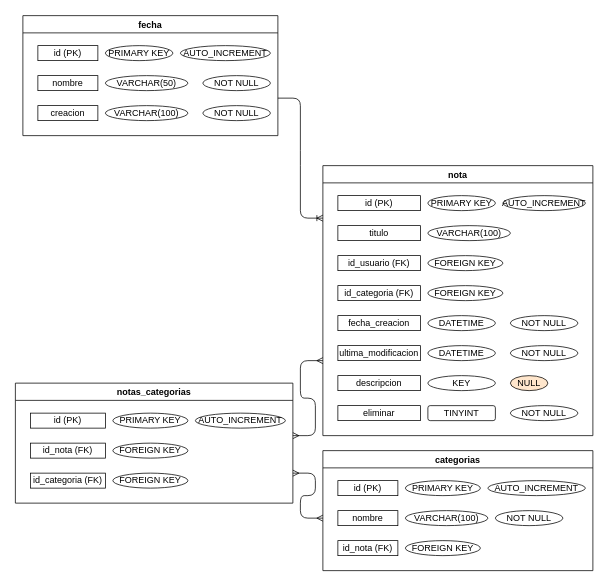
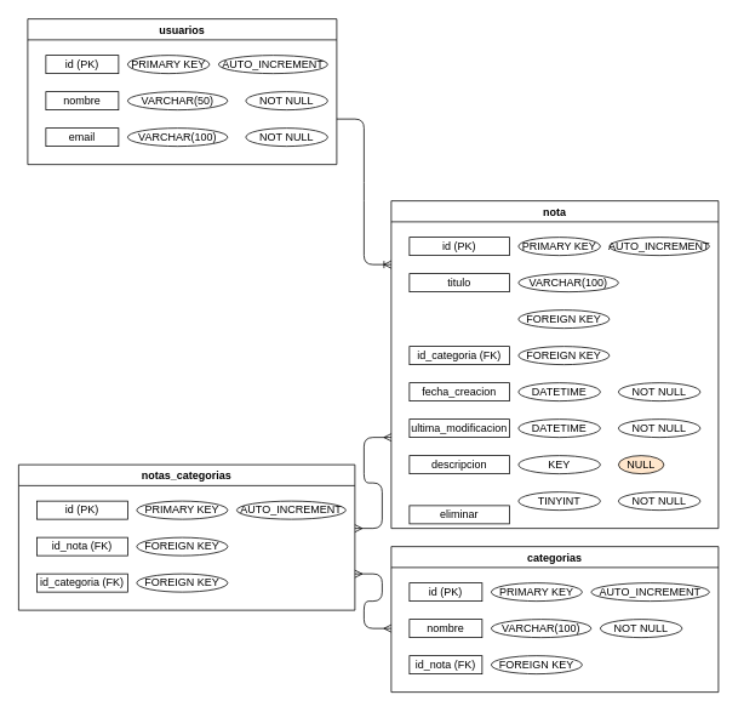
  <mxCell id="0" />
  <mxCell id="1" parent="0" />
- <mxCell id="2" value="fecha" style="swimlane;" vertex="1" parent="1"><mxGeometry x="30" y="20" width="340" height="160" as="geometry" /></mxCell>
+ <mxCell id="2" value="usuarios" style="swimlane;" vertex="1" parent="1"><mxGeometry x="30" y="20" width="340" height="160" as="geometry" /></mxCell>
  <mxCell id="3" value="id (PK)" style="rounded=0;whiteSpace=wrap;html=1;" vertex="1" parent="2"><mxGeometry x="20" y="40" width="80" height="20" as="geometry" /></mxCell>
  <mxCell id="4" value="nombre" style="rounded=0;whiteSpace=wrap;html=1;" vertex="1" parent="2"><mxGeometry x="20" y="80" width="80" height="20" as="geometry" /></mxCell>
- <mxCell id="5" value="creacion" style="rounded=0;whiteSpace=wrap;html=1;" vertex="1" parent="2"><mxGeometry x="20" y="120" width="80" height="20" as="geometry" /></mxCell>
+ <mxCell id="5" value="email" style="rounded=0;whiteSpace=wrap;html=1;" vertex="1" parent="2"><mxGeometry x="20" y="120" width="80" height="20" as="geometry" /></mxCell>
  <mxCell id="6" value="AUTO_INCREMENT" style="ellipse;whiteSpace=wrap;html=1;align=center;" vertex="1" parent="2"><mxGeometry x="210" y="40" width="120" height="20" as="geometry" /></mxCell>
  <mxCell id="7" value="VARCHAR(50)" style="ellipse;whiteSpace=wrap;html=1;align=center;" vertex="1" parent="2"><mxGeometry x="110" y="80" width="110" height="20" as="geometry" /></mxCell>
  <mxCell id="8" value="VARCHAR(100)" style="ellipse;whiteSpace=wrap;html=1;align=center;" vertex="1" parent="2"><mxGeometry x="110" y="120" width="110" height="20" as="geometry" /></mxCell>
  <mxCell id="9" value="NOT NULL" style="ellipse;whiteSpace=wrap;html=1;align=center;" vertex="1" parent="2"><mxGeometry x="240" y="80" width="90" height="20" as="geometry" /></mxCell>
  <mxCell id="10" value="NOT NULL" style="ellipse;whiteSpace=wrap;html=1;align=center;" vertex="1" parent="2"><mxGeometry x="240" y="120" width="90" height="20" as="geometry" /></mxCell>
  <mxCell id="11" value="PRIMARY KEY" style="ellipse;whiteSpace=wrap;html=1;align=center;" vertex="1" parent="2"><mxGeometry x="110" y="40" width="90" height="20" as="geometry" /></mxCell>
  <mxCell id="12" value="nota" style="swimlane;" vertex="1" parent="1"><mxGeometry x="430" y="220" width="360" height="360" as="geometry" /></mxCell>
  <mxCell id="13" value="id (PK)" style="rounded=0;whiteSpace=wrap;html=1;" vertex="1" parent="12"><mxGeometry x="20" y="40" width="110" height="20" as="geometry" /></mxCell>
  <mxCell id="14" value="titulo" style="rounded=0;whiteSpace=wrap;html=1;" vertex="1" parent="12"><mxGeometry x="20" y="80" width="110" height="20" as="geometry" /></mxCell>
- <mxCell id="15" value="id_usuario (FK)" style="rounded=0;whiteSpace=wrap;html=1;" vertex="1" parent="12"><mxGeometry x="20" y="120" width="110" height="20" as="geometry" /></mxCell>
  <mxCell id="16" value="id_categoria (FK)" style="rounded=0;whiteSpace=wrap;html=1;" vertex="1" parent="12"><mxGeometry x="20" y="160" width="110" height="20" as="geometry" /></mxCell>
  <mxCell id="17" value="fecha_creacion" style="rounded=0;whiteSpace=wrap;html=1;" vertex="1" parent="12"><mxGeometry x="20" y="200" width="110" height="20" as="geometry" /></mxCell>
  <mxCell id="18" value="ultima_modificacion" style="rounded=0;whiteSpace=wrap;html=1;" vertex="1" parent="12"><mxGeometry x="20" y="240" width="110" height="20" as="geometry" /></mxCell>
  <mxCell id="19" value="descripcion" style="rounded=0;whiteSpace=wrap;html=1;" vertex="1" parent="12"><mxGeometry x="20" y="280" width="110" height="20" as="geometry" /></mxCell>
- <mxCell id="20" value="eliminar" style="rounded=0;whiteSpace=wrap;html=1;" vertex="1" parent="12"><mxGeometry x="20" y="320" width="110" height="20" as="geometry" /></mxCell>
+ <mxCell id="20" value="eliminar" style="rounded=0;whiteSpace=wrap;html=1;" vertex="1" parent="12"><mxGeometry x="20" y="335" width="110" height="20" as="geometry" /></mxCell>
  <mxCell id="21" value="KEY" style="ellipse;whiteSpace=wrap;html=1;align=center;" vertex="1" parent="12"><mxGeometry x="140" y="280" width="90" height="20" as="geometry" /></mxCell>
  <mxCell id="22" value="DATETIME" style="ellipse;whiteSpace=wrap;html=1;align=center;" vertex="1" parent="12"><mxGeometry x="140" y="200" width="90" height="20" as="geometry" /></mxCell>
  <mxCell id="23" value="DATETIME" style="ellipse;whiteSpace=wrap;html=1;align=center;" vertex="1" parent="12"><mxGeometry x="140" y="240" width="90" height="20" as="geometry" /></mxCell>
- <mxCell id="24" value="TINYINT" style="whiteSpace=wrap;html=1;align=center;rounded=1;" vertex="1" parent="12"><mxGeometry x="140" y="320" width="90" height="20" as="geometry" /></mxCell>
+ <mxCell id="24" value="TINYINT" style="ellipse;whiteSpace=wrap;html=1;align=center;" vertex="1" parent="12"><mxGeometry x="140" y="320" width="90" height="20" as="geometry" /></mxCell>
  <mxCell id="25" value="VARCHAR(100)" style="ellipse;whiteSpace=wrap;html=1;align=center;" vertex="1" parent="12"><mxGeometry x="140" y="80" width="110" height="20" as="geometry" /></mxCell>
  <mxCell id="26" value="AUTO_INCREMENT" style="ellipse;whiteSpace=wrap;html=1;align=center;" vertex="1" parent="12"><mxGeometry x="240" y="40" width="110" height="20" as="geometry" /></mxCell>
  <mxCell id="27" value="NOT NULL" style="ellipse;whiteSpace=wrap;html=1;align=center;" vertex="1" parent="12"><mxGeometry x="250" y="200" width="90" height="20" as="geometry" /></mxCell>
  <mxCell id="28" value="NOT NULL" style="ellipse;whiteSpace=wrap;html=1;align=center;" vertex="1" parent="12"><mxGeometry x="250" y="240" width="90" height="20" as="geometry" /></mxCell>
  <mxCell id="29" value="NOT NULL" style="ellipse;whiteSpace=wrap;html=1;align=center;" vertex="1" parent="12"><mxGeometry x="250" y="320" width="90" height="20" as="geometry" /></mxCell>
  <mxCell id="30" value="PRIMARY KEY" style="ellipse;whiteSpace=wrap;html=1;align=center;" vertex="1" parent="12"><mxGeometry x="140" y="40" width="90" height="20" as="geometry" /></mxCell>
  <mxCell id="31" value="FOREIGN KEY" style="ellipse;whiteSpace=wrap;html=1;align=center;" vertex="1" parent="12"><mxGeometry x="140" y="120" width="100" height="20" as="geometry" /></mxCell>
  <mxCell id="32" value="FOREIGN KEY" style="ellipse;whiteSpace=wrap;html=1;align=center;" vertex="1" parent="12"><mxGeometry x="140" y="160" width="100" height="20" as="geometry" /></mxCell>
  <mxCell id="33" value="NULL" style="ellipse;whiteSpace=wrap;html=1;align=center;fillColor=#ffe6cc;" vertex="1" parent="12"><mxGeometry x="250" y="280" width="50" height="20" as="geometry" /></mxCell>
  <mxCell id="34" value="categorias" style="swimlane;" vertex="1" parent="1"><mxGeometry x="430" y="600" width="360" height="160" as="geometry" /></mxCell>
  <mxCell id="35" value="id (PK)" style="rounded=0;whiteSpace=wrap;html=1;" vertex="1" parent="34"><mxGeometry x="20" y="40" width="80" height="20" as="geometry" /></mxCell>
  <mxCell id="36" value="nombre" style="rounded=0;whiteSpace=wrap;html=1;" vertex="1" parent="34"><mxGeometry x="20" y="80" width="80" height="20" as="geometry" /></mxCell>
  <mxCell id="37" value="VARCHAR(100)" style="ellipse;whiteSpace=wrap;html=1;align=center;" vertex="1" parent="34"><mxGeometry x="110" y="80" width="110" height="20" as="geometry" /></mxCell>
  <mxCell id="38" value="AUTO_INCREMENT" style="ellipse;whiteSpace=wrap;html=1;align=center;" vertex="1" parent="34"><mxGeometry x="220" y="40" width="130" height="20" as="geometry" /></mxCell>
  <mxCell id="39" value="NOT NULL" style="ellipse;whiteSpace=wrap;html=1;align=center;" vertex="1" parent="34"><mxGeometry x="230" y="80" width="90" height="20" as="geometry" /></mxCell>
  <mxCell id="40" value="PRIMARY KEY" style="ellipse;whiteSpace=wrap;html=1;align=center;" vertex="1" parent="34"><mxGeometry x="110" y="40" width="100" height="20" as="geometry" /></mxCell>
  <mxCell id="41" value="id_nota (FK)" style="rounded=0;whiteSpace=wrap;html=1;" vertex="1" parent="34"><mxGeometry x="20" y="120" width="80" height="20" as="geometry" /></mxCell>
  <mxCell id="42" value="FOREIGN KEY" style="ellipse;whiteSpace=wrap;html=1;align=center;" vertex="1" parent="34"><mxGeometry x="110" y="120" width="100" height="20" as="geometry" /></mxCell>
  <mxCell id="43" value="" style="edgeStyle=entityRelationEdgeStyle;fontSize=12;html=1;endArrow=ERoneToMany;" edge="1" parent="1"><mxGeometry width="100" height="100" relative="1" as="geometry"><mxPoint x="370" y="130" as="sourcePoint" /><mxPoint x="430" y="290" as="targetPoint" /></mxGeometry></mxCell>
  <mxCell id="44" value="" style="edgeStyle=entityRelationEdgeStyle;fontSize=12;html=1;endArrow=ERmany;startArrow=ERmany;" edge="1" parent="1"><mxGeometry width="100" height="100" relative="1" as="geometry"><mxPoint x="390" y="580" as="sourcePoint" /><mxPoint x="430" y="480" as="targetPoint" /></mxGeometry></mxCell>
  <mxCell id="45" value="notas_categorias" style="swimlane;" vertex="1" parent="1"><mxGeometry x="20" y="510" width="370" height="160" as="geometry" /></mxCell>
  <mxCell id="46" value="id (PK)" style="rounded=0;whiteSpace=wrap;html=1;" vertex="1" parent="45"><mxGeometry x="20" y="40" width="100" height="20" as="geometry" /></mxCell>
  <mxCell id="47" value="id_nota (FK)" style="rounded=0;whiteSpace=wrap;html=1;" vertex="1" parent="45"><mxGeometry x="20" y="80" width="100" height="20" as="geometry" /></mxCell>
  <mxCell id="48" value="id_categoria (FK)" style="rounded=0;whiteSpace=wrap;html=1;" vertex="1" parent="45"><mxGeometry x="20" y="120" width="100" height="20" as="geometry" /></mxCell>
  <mxCell id="49" value="AUTO_INCREMENT" style="ellipse;whiteSpace=wrap;html=1;align=center;" vertex="1" parent="45"><mxGeometry x="240" y="40" width="120" height="20" as="geometry" /></mxCell>
  <mxCell id="50" value="PRIMARY KEY" style="ellipse;whiteSpace=wrap;html=1;align=center;" vertex="1" parent="45"><mxGeometry x="130" y="40" width="100" height="20" as="geometry" /></mxCell>
  <mxCell id="51" value="FOREIGN KEY" style="ellipse;whiteSpace=wrap;html=1;align=center;" vertex="1" parent="45"><mxGeometry x="130" y="80" width="100" height="20" as="geometry" /></mxCell>
  <mxCell id="52" value="FOREIGN KEY" style="ellipse;whiteSpace=wrap;html=1;align=center;" vertex="1" parent="45"><mxGeometry x="130" y="120" width="100" height="20" as="geometry" /></mxCell>
  <mxCell id="53" value="" style="edgeStyle=entityRelationEdgeStyle;fontSize=12;html=1;endArrow=ERmany;startArrow=ERmany;" edge="1" parent="1"><mxGeometry width="100" height="100" relative="1" as="geometry"><mxPoint x="390" y="630" as="sourcePoint" /><mxPoint x="430" y="690" as="targetPoint" /></mxGeometry></mxCell>
